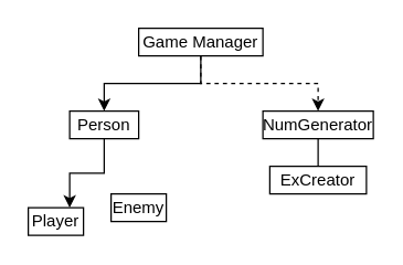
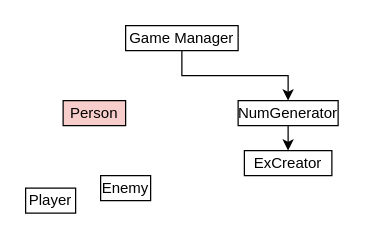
  <mxCell id="0" />
  <mxCell id="1" parent="0" />
- <mxCell id="2" style="edgeStyle=orthogonalEdgeStyle;rounded=0;orthogonalLoop=1;jettySize=auto;html=1;exitX=0.5;exitY=1;exitDx=0;exitDy=0;entryX=0.5;entryY=0;entryDx=0;entryDy=0;" edge="1" parent="1" source="4" target="6"><mxGeometry relative="1" as="geometry" /></mxCell>
- <mxCell id="3" style="edgeStyle=orthogonalEdgeStyle;rounded=0;orthogonalLoop=1;jettySize=auto;html=1;exitX=0.5;exitY=1;exitDx=0;exitDy=0;entryX=0.5;entryY=0;entryDx=0;entryDy=0;dashed=1;" edge="1" parent="1" source="4" target="10"><mxGeometry relative="1" as="geometry" /></mxCell>
+ <mxCell id="3" style="edgeStyle=orthogonalEdgeStyle;rounded=0;orthogonalLoop=1;jettySize=auto;html=1;exitX=0.5;exitY=1;exitDx=0;exitDy=0;entryX=0.5;entryY=0;entryDx=0;entryDy=0;" edge="1" parent="1" source="4" target="10"><mxGeometry relative="1" as="geometry" /></mxCell>
  <mxCell id="4" value="Game Manager" style="rounded=0;whiteSpace=wrap;html=1;" vertex="1" parent="1"><mxGeometry x="100" y="20" width="90" height="20" as="geometry" /></mxCell>
- <mxCell id="5" style="edgeStyle=orthogonalEdgeStyle;rounded=0;orthogonalLoop=1;jettySize=auto;html=1;exitX=0.5;exitY=1;exitDx=0;exitDy=0;entryX=0.75;entryY=0;entryDx=0;entryDy=0;" edge="1" parent="1" source="6" target="7"><mxGeometry relative="1" as="geometry" /></mxCell>
- <mxCell id="6" value="Person" style="rounded=0;whiteSpace=wrap;html=1;" vertex="1" parent="1"><mxGeometry x="50" y="80" width="50" height="20" as="geometry" /></mxCell>
+ <mxCell id="6" value="Person" style="rounded=0;whiteSpace=wrap;html=1;fillColor=#f8cecc;" vertex="1" parent="1"><mxGeometry x="50" y="80" width="50" height="20" as="geometry" /></mxCell>
  <mxCell id="7" value="Player" style="rounded=0;whiteSpace=wrap;html=1;" vertex="1" parent="1"><mxGeometry x="20" y="150" width="40" height="20" as="geometry" /></mxCell>
  <mxCell id="8" value="Enemy" style="rounded=0;whiteSpace=wrap;html=1;" vertex="1" parent="1"><mxGeometry x="80" y="140" width="40" height="20" as="geometry" /></mxCell>
- <mxCell id="9" style="edgeStyle=orthogonalEdgeStyle;rounded=0;orthogonalLoop=1;jettySize=auto;html=1;exitX=0.5;exitY=1;exitDx=0;exitDy=0;entryX=0.5;entryY=0;entryDx=0;entryDy=0;endArrow=none;" edge="1" parent="1" source="10" target="11"><mxGeometry relative="1" as="geometry" /></mxCell>
+ <mxCell id="9" style="edgeStyle=orthogonalEdgeStyle;rounded=0;orthogonalLoop=1;jettySize=auto;html=1;exitX=0.5;exitY=1;exitDx=0;exitDy=0;entryX=0.5;entryY=0;entryDx=0;entryDy=0;" edge="1" parent="1" source="10" target="11"><mxGeometry relative="1" as="geometry" /></mxCell>
  <mxCell id="10" value="NumGenerator" style="rounded=0;whiteSpace=wrap;html=1;" vertex="1" parent="1"><mxGeometry x="190" y="80" width="80" height="20" as="geometry" /></mxCell>
  <mxCell id="11" value="ExCreator" style="rounded=0;whiteSpace=wrap;html=1;" vertex="1" parent="1"><mxGeometry x="195" y="120" width="70" height="20" as="geometry" /></mxCell>
